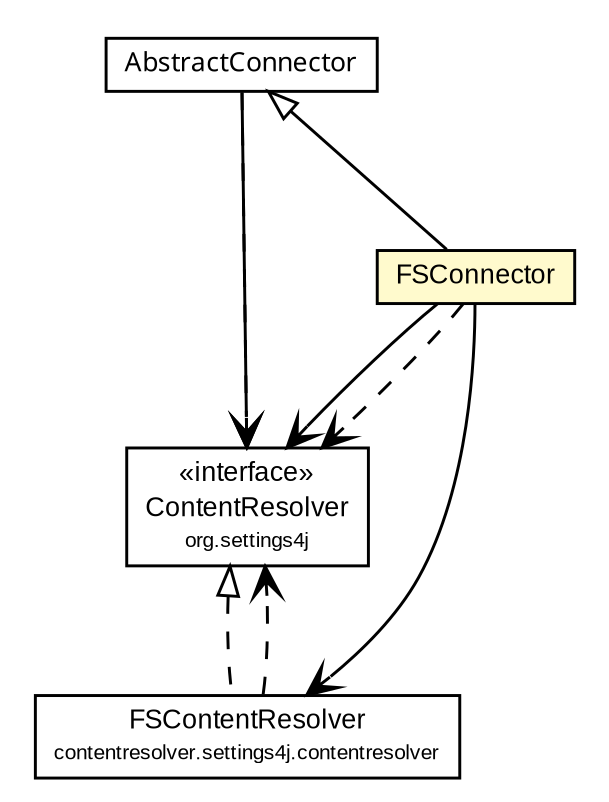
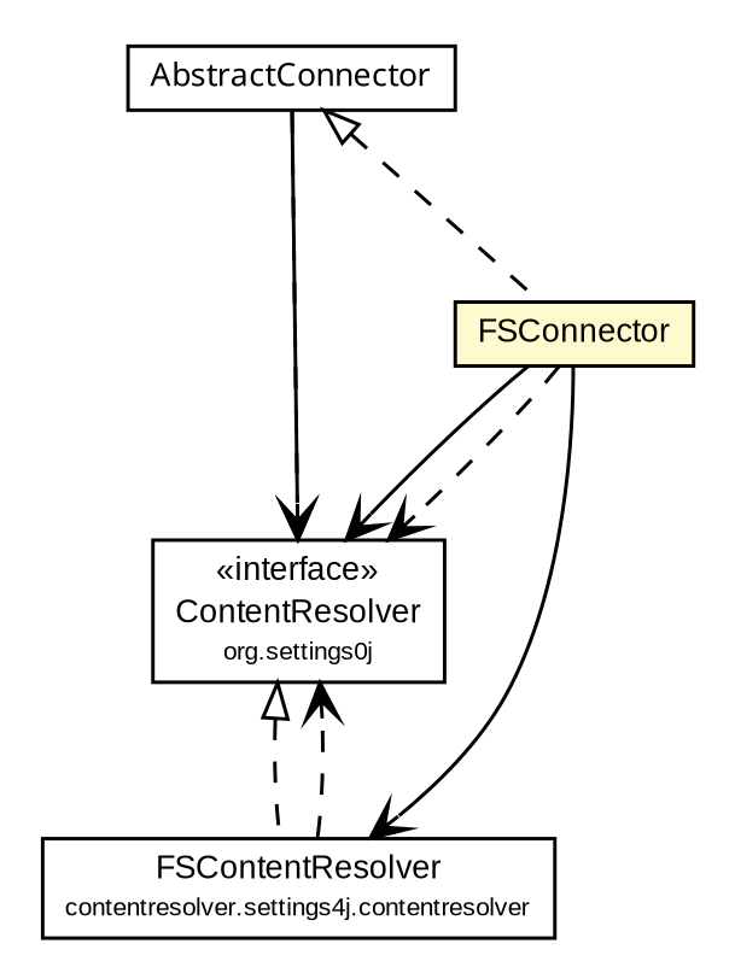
  digraph {
    node [fontcolor=black fontname=arial fontsize=9.0 shape=plaintext]
    edge [arrowhead=open color=black fontcolor=black fontname=arial fontsize=10.0 headport=p labelfontname=arial labelfontsize=10 tailport=p]
    n1 [label=<<table border="0" cellborder="1" cellspacing="0" cellpadding="2" port="p" bgcolor="lemonChiffon" href="./FSConnector.html"> 		<tr><td><table border="0" cellspacing="0" cellpadding="1"> 			<tr><td> FSConnector </td></tr> 		</table></td></tr> 		</table>>]
-   n2 [label=<<table border="0" cellborder="1" cellspacing="0" cellpadding="2" port="p" href="../ContentResolver.html"> 		<tr><td><table border="0" cellspacing="0" cellpadding="1"> 			<tr><td> &laquo;interface&raquo; </td></tr> 			<tr><td> ContentResolver </td></tr> 			<tr><td><font point-size="7.0"> org.settings4j </font></td></tr> 		</table></td></tr> 		</table>>]
+   n2 [label=<<table border="0" cellborder="1" cellspacing="0" cellpadding="2" port="p" href="../ContentResolver.html"> 		<tr><td><table border="0" cellspacing="0" cellpadding="1"> 			<tr><td> &laquo;interface&raquo; </td></tr> 			<tr><td> ContentResolver </td></tr> 			<tr><td><font point-size="7.0"> org.settings0j </font></td></tr> 		</table></td></tr> 		</table>>]
    n3 [label=<<table border="0" cellborder="1" cellspacing="0" cellpadding="2" port="p" href="../contentresolver/FSContentResolver.html"> 		<tr><td><table border="0" cellspacing="0" cellpadding="1"> 			<tr><td> FSContentResolver </td></tr> 			<tr><td><font point-size="7.0"> contentresolver.settings4j.contentresolver </font></td></tr> 		</table></td></tr> 		</table>>]
    n4 [label=<<table border="0" cellborder="1" cellspacing="0" cellpadding="2" port="p" href="./AbstractConnector.html"> 		<tr><td><table border="0" cellspacing="0" cellpadding="1"> 			<tr><td><font face="ariali"> AbstractConnector </font></td></tr> 		</table></td></tr> 		</table>>]
    n1 -> n2
    n1 -> n2 [style=dashed]
    n1 -> n3
    n2 -> n3 [arrowtail=empty dir=back fontsize=10 style=dashed arrowhead="" color="" fontcolor=""]
    n3 -> n2 [style=dashed]
-   n4 -> n1 [arrowtail=empty dir=back fontsize=10 arrowhead="" color="" fontcolor=""]
+   n4 -> n1 [arrowtail=empty dir=back fontsize=10 style=dashed arrowhead="" color="" fontcolor=""]
    n4 -> n2
    n4 -> n2 [style=dashed]
  }
